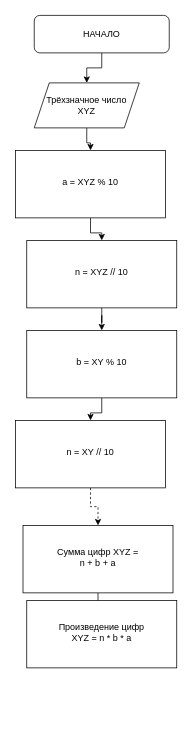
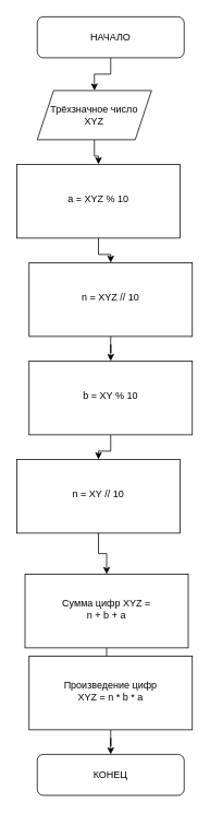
  <mxCell id="0" />
  <mxCell id="1" parent="0" />
  <mxCell id="2" value="" style="edgeStyle=orthogonalEdgeStyle;rounded=0;orthogonalLoop=1;jettySize=auto;html=1;" parent="1" source="3" target="7" edge="1"><mxGeometry relative="1" as="geometry" /></mxCell>
  <mxCell id="3" value="НАЧАЛО" style="rounded=1;whiteSpace=wrap;html=1;fontSize=12;glass=0;strokeWidth=1;shadow=0;" parent="1" vertex="1"><mxGeometry x="45" y="20" width="180" height="50" as="geometry" /></mxCell>
  <mxCell id="4" value="" style="edgeStyle=orthogonalEdgeStyle;rounded=0;orthogonalLoop=1;jettySize=auto;html=1;" parent="1" source="5" target="9" edge="1"><mxGeometry relative="1" as="geometry" /></mxCell>
  <mxCell id="5" value="a = XYZ % 10" style="rounded=0;whiteSpace=wrap;html=1;shadow=0;fontFamily=Helvetica;fontSize=12;align=center;strokeWidth=1;spacing=6;spacingTop=-4;" parent="1" vertex="1"><mxGeometry x="20" y="200" width="200" height="90" as="geometry" /></mxCell>
  <mxCell id="6" value="" style="edgeStyle=orthogonalEdgeStyle;rounded=0;orthogonalLoop=1;jettySize=auto;html=1;" parent="1" source="7" target="5" edge="1"><mxGeometry relative="1" as="geometry" /></mxCell>
  <mxCell id="7" value="Трёхзначное число&lt;br&gt;XYZ" style="shape=parallelogram;perimeter=parallelogramPerimeter;whiteSpace=wrap;html=1;fixedSize=1;" parent="1" vertex="1"><mxGeometry x="45" y="110" width="140" height="60" as="geometry" /></mxCell>
  <mxCell id="8" value="" style="edgeStyle=orthogonalEdgeStyle;rounded=0;orthogonalLoop=1;jettySize=auto;html=1;" parent="1" source="9" target="11" edge="1"><mxGeometry relative="1" as="geometry" /></mxCell>
  <mxCell id="9" value="n = XYZ // 10" style="rounded=0;whiteSpace=wrap;html=1;shadow=0;fontFamily=Helvetica;fontSize=12;align=center;strokeWidth=1;spacing=6;spacingTop=-4;" parent="1" vertex="1"><mxGeometry x="35" y="320" width="200" height="90" as="geometry" /></mxCell>
  <mxCell id="10" value="" style="edgeStyle=orthogonalEdgeStyle;rounded=0;orthogonalLoop=1;jettySize=auto;html=1;" parent="1" source="11" target="13" edge="1"><mxGeometry relative="1" as="geometry" /></mxCell>
  <mxCell id="11" value="b = XY % 10" style="rounded=0;whiteSpace=wrap;html=1;shadow=0;fontFamily=Helvetica;fontSize=12;align=center;strokeWidth=1;spacing=6;spacingTop=-4;" parent="1" vertex="1"><mxGeometry x="35" y="440" width="200" height="90" as="geometry" /></mxCell>
- <mxCell id="12" value="" style="edgeStyle=orthogonalEdgeStyle;rounded=0;orthogonalLoop=1;jettySize=auto;html=1;dashed=1;" parent="1" source="13" target="15" edge="1"><mxGeometry relative="1" as="geometry" /></mxCell>
+ <mxCell id="12" value="" style="edgeStyle=orthogonalEdgeStyle;rounded=0;orthogonalLoop=1;jettySize=auto;html=1;" parent="1" source="13" target="15" edge="1"><mxGeometry relative="1" as="geometry" /></mxCell>
  <mxCell id="13" value="n = XY // 10" style="rounded=0;whiteSpace=wrap;html=1;shadow=0;fontFamily=Helvetica;fontSize=12;align=center;strokeWidth=1;spacing=6;spacingTop=-4;" parent="1" vertex="1"><mxGeometry x="20" y="560" width="200" height="90" as="geometry" /></mxCell>
  <mxCell id="14" value="" style="edgeStyle=orthogonalEdgeStyle;rounded=0;orthogonalLoop=1;jettySize=auto;html=1;" parent="1" source="15" target="17" edge="1"><mxGeometry relative="1" as="geometry" /></mxCell>
  <mxCell id="15" value="Сумма цифр XYZ =&lt;br&gt;n + b + a" style="rounded=0;whiteSpace=wrap;html=1;shadow=0;fontFamily=Helvetica;fontSize=12;align=center;strokeWidth=1;spacing=6;spacingTop=-4;" parent="1" vertex="1"><mxGeometry x="30" y="700" width="200" height="90" as="geometry" /></mxCell>
+ <mxCell id="16" value="" style="edgeStyle=orthogonalEdgeStyle;rounded=0;orthogonalLoop=1;jettySize=auto;html=1;" parent="1" source="17" target="18" edge="1"><mxGeometry relative="1" as="geometry" /></mxCell>
  <mxCell id="17" value="Произведение цифр&lt;br&gt;XYZ = n * b * a" style="rounded=0;whiteSpace=wrap;html=1;shadow=0;fontFamily=Helvetica;fontSize=12;align=center;strokeWidth=1;spacing=6;spacingTop=-4;" parent="1" vertex="1"><mxGeometry x="35" y="800" width="200" height="90" as="geometry" /></mxCell>
+ <mxCell id="18" value="КОНЕЦ" style="rounded=1;whiteSpace=wrap;html=1;fontSize=12;glass=0;strokeWidth=1;shadow=0;" parent="1" vertex="1"><mxGeometry x="45" y="920" width="180" height="50" as="geometry" /></mxCell>
